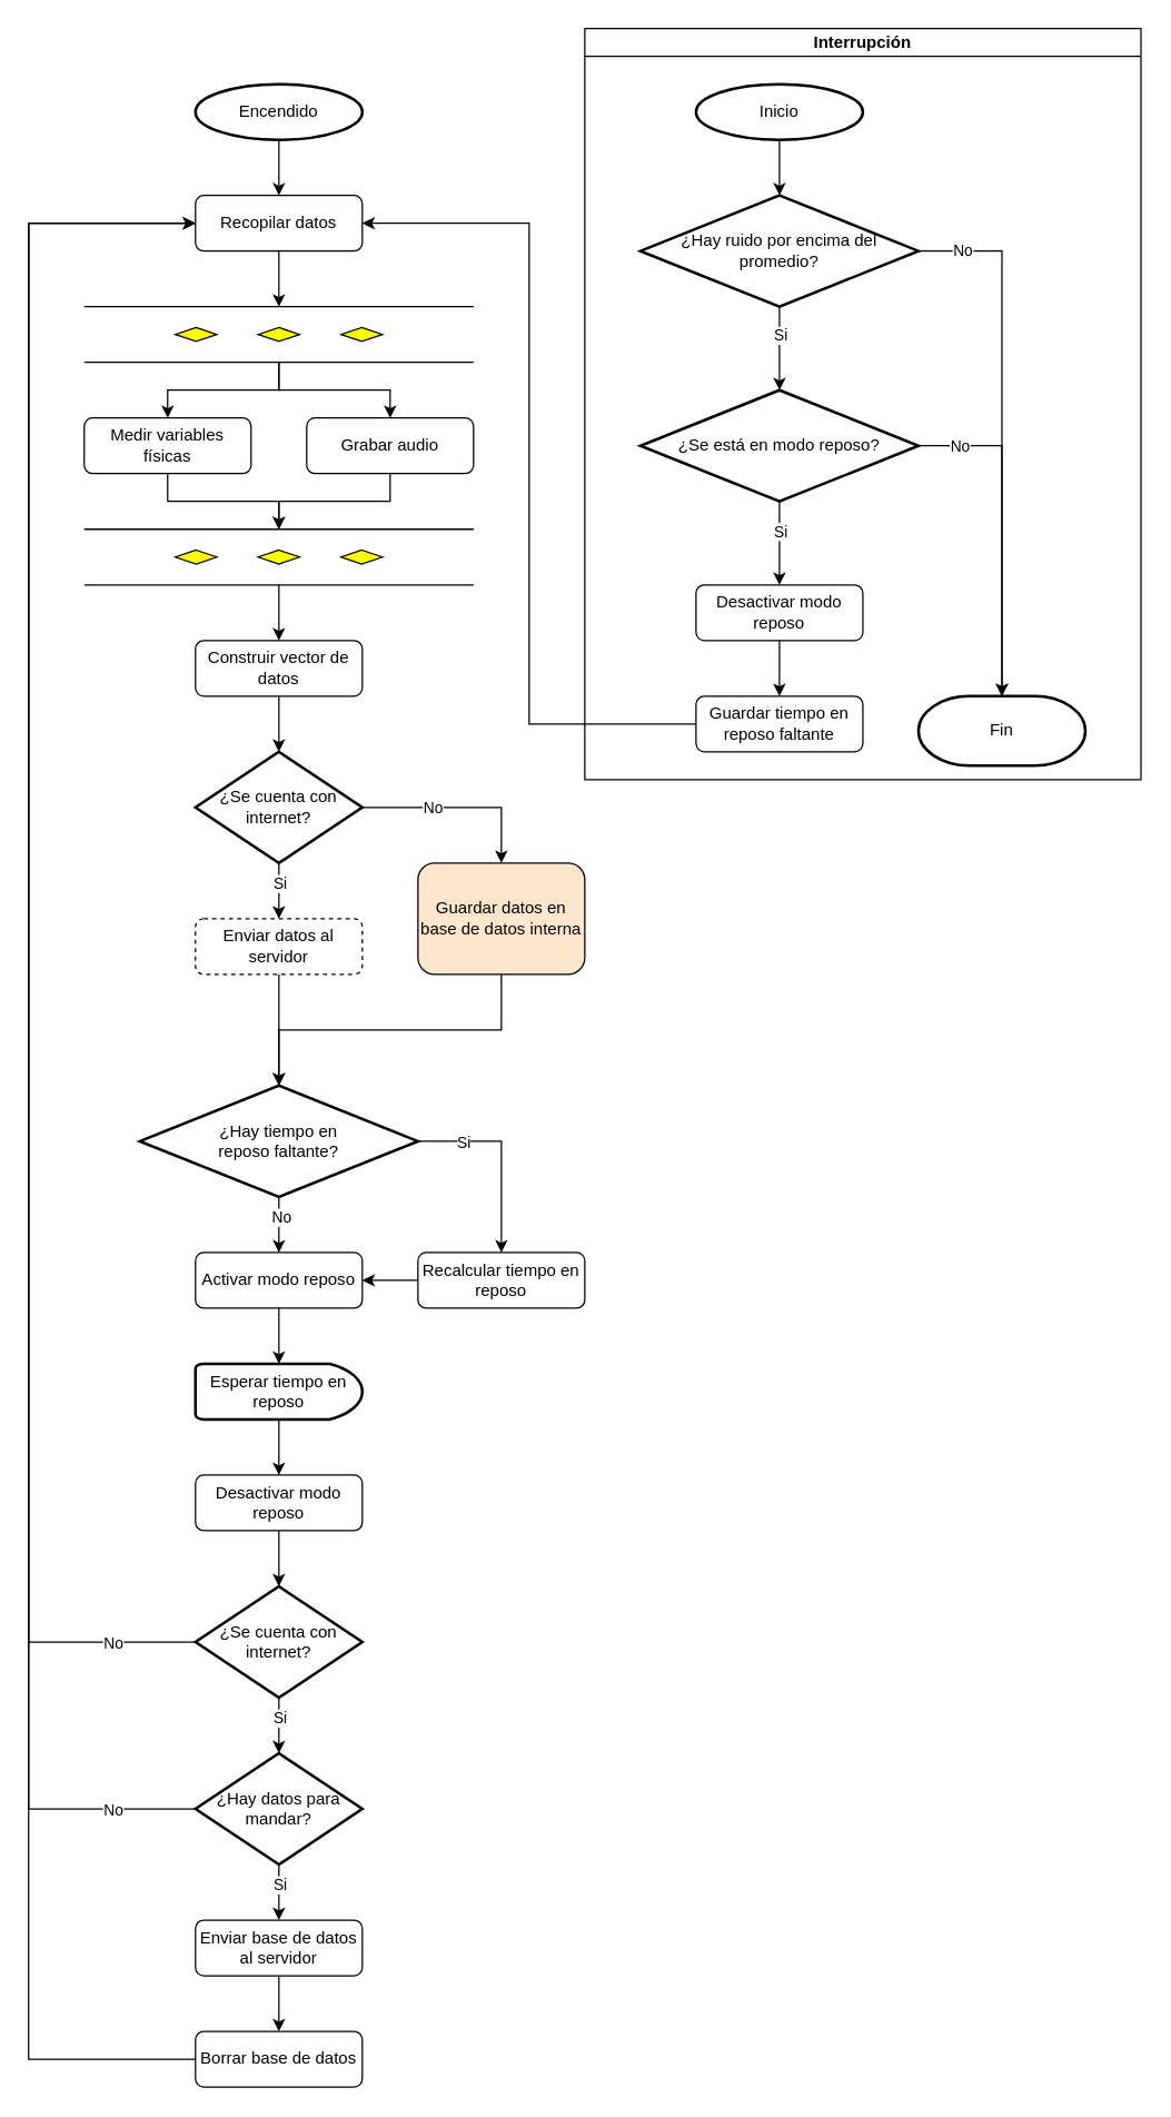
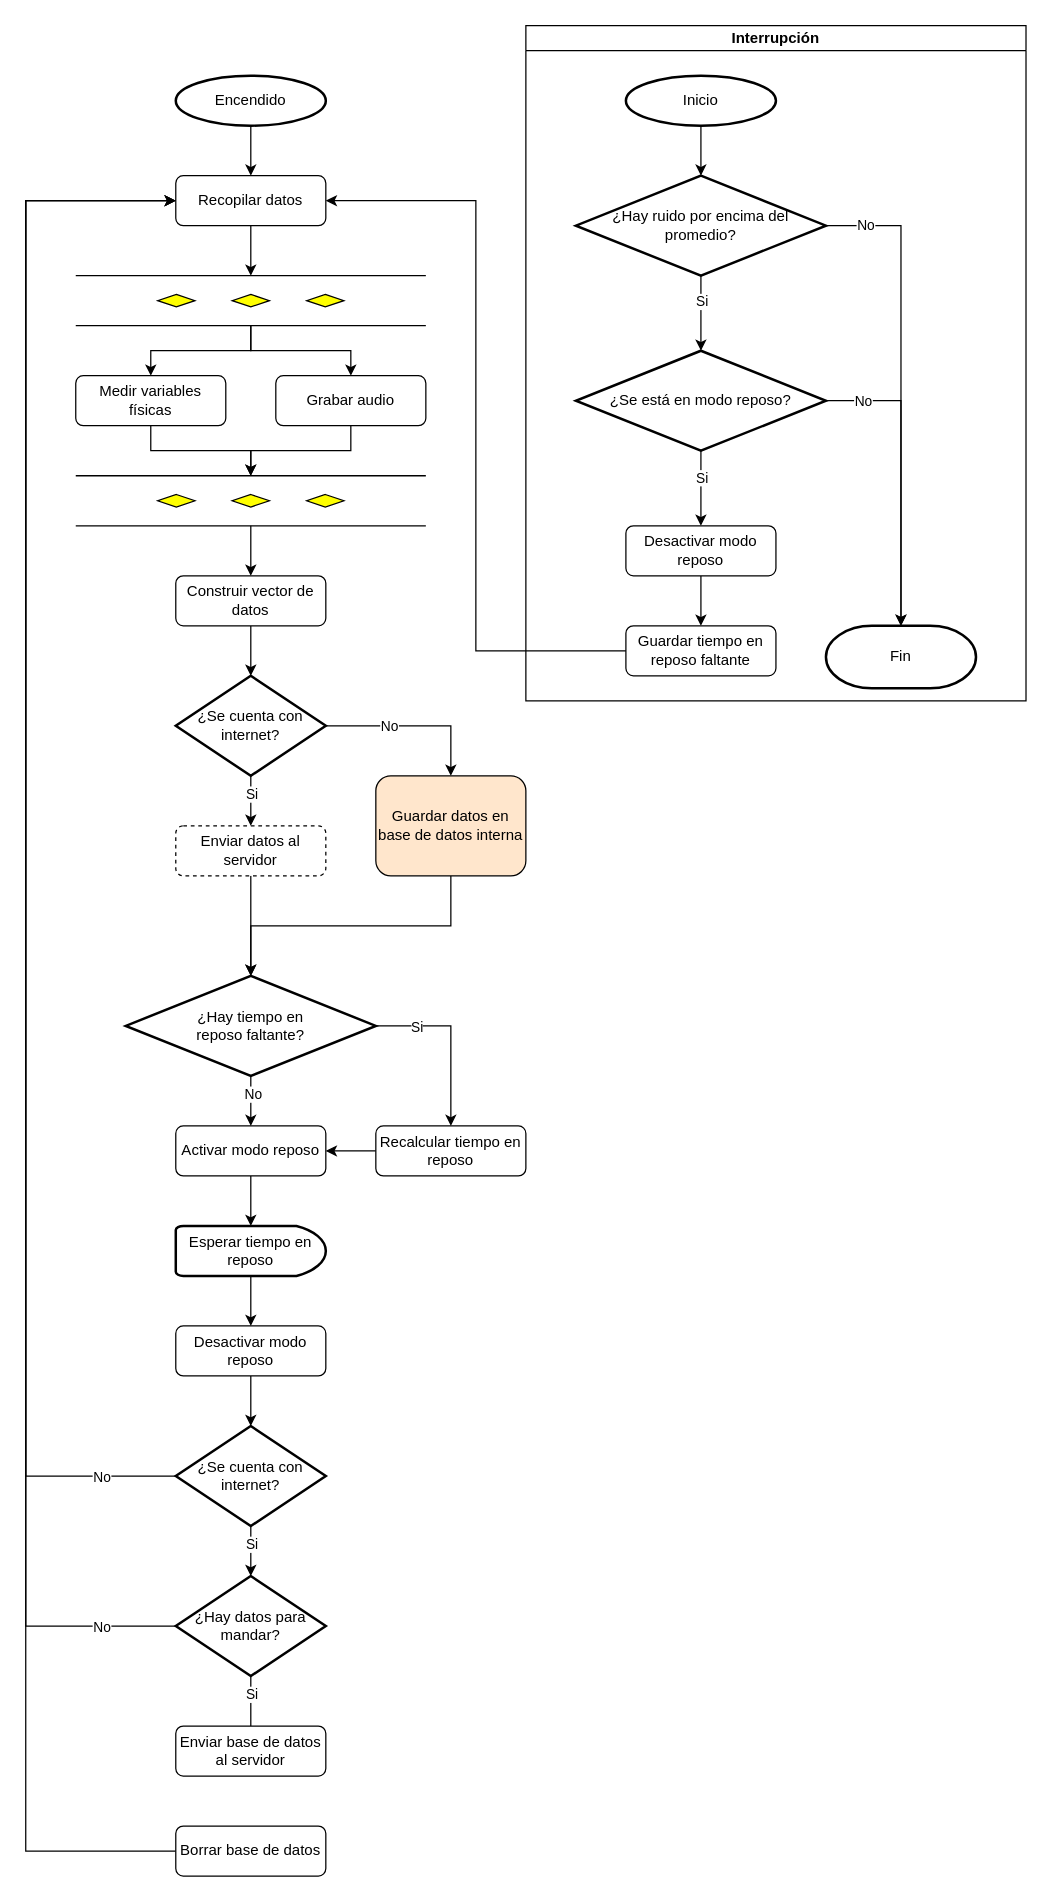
  <mxCell id="0" />
  <mxCell id="1" parent="0" />
  <mxCell id="2" style="edgeStyle=orthogonalEdgeStyle;rounded=0;orthogonalLoop=1;jettySize=auto;html=1;" edge="1" parent="1" source="3" target="40"><mxGeometry relative="1" as="geometry" /></mxCell>
  <mxCell id="3" value="Recopilar datos" style="rounded=1;whiteSpace=wrap;html=1;fontSize=12;glass=0;strokeWidth=1;shadow=0;" parent="1" vertex="1"><mxGeometry x="140" y="140" width="120" height="40" as="geometry" /></mxCell>
  <mxCell id="4" style="edgeStyle=orthogonalEdgeStyle;rounded=0;orthogonalLoop=1;jettySize=auto;html=1;" edge="1" parent="1" source="5" target="16"><mxGeometry relative="1" as="geometry" /></mxCell>
  <mxCell id="5" value="Construir vector de datos" style="rounded=1;whiteSpace=wrap;html=1;fontSize=12;glass=0;strokeWidth=1;shadow=0;" parent="1" vertex="1"><mxGeometry x="140" y="460" width="120" height="40" as="geometry" /></mxCell>
  <mxCell id="6" style="edgeStyle=orthogonalEdgeStyle;rounded=0;orthogonalLoop=1;jettySize=auto;html=1;" edge="1" parent="1" source="7" target="20"><mxGeometry relative="1" as="geometry" /></mxCell>
  <mxCell id="7" value="Esperar tiempo en reposo" style="strokeWidth=2;html=1;shape=mxgraph.flowchart.delay;whiteSpace=wrap;" vertex="1" parent="1"><mxGeometry x="140" y="980" width="120" height="40" as="geometry" /></mxCell>
  <mxCell id="8" style="edgeStyle=orthogonalEdgeStyle;rounded=0;orthogonalLoop=1;jettySize=auto;html=1;" edge="1" parent="1" source="9" target="7"><mxGeometry relative="1" as="geometry" /></mxCell>
  <mxCell id="9" value="Activar modo reposo" style="rounded=1;whiteSpace=wrap;html=1;fontSize=12;glass=0;strokeWidth=1;shadow=0;" vertex="1" parent="1"><mxGeometry x="140" y="900" width="120" height="40" as="geometry" /></mxCell>
  <mxCell id="10" style="edgeStyle=orthogonalEdgeStyle;rounded=0;orthogonalLoop=1;jettySize=auto;html=1;" edge="1" parent="1" source="11" target="68"><mxGeometry relative="1" as="geometry" /></mxCell>
  <mxCell id="11" value="Enviar datos al servidor" style="rounded=1;whiteSpace=wrap;html=1;fontSize=12;glass=0;strokeWidth=1;shadow=0;dashed=1;" vertex="1" parent="1"><mxGeometry x="140" y="660" width="120" height="40" as="geometry" /></mxCell>
  <mxCell id="12" style="edgeStyle=orthogonalEdgeStyle;rounded=0;orthogonalLoop=1;jettySize=auto;html=1;" edge="1" parent="1" source="16" target="11"><mxGeometry relative="1" as="geometry" /></mxCell>
  <mxCell id="13" value="Si" style="edgeLabel;html=1;align=center;verticalAlign=middle;resizable=0;points=[];" vertex="1" connectable="0" parent="12"><mxGeometry x="-0.31" relative="1" as="geometry"><mxPoint as="offset" /></mxGeometry></mxCell>
  <mxCell id="14" style="edgeStyle=orthogonalEdgeStyle;rounded=0;orthogonalLoop=1;jettySize=auto;html=1;" edge="1" parent="1" source="16" target="18"><mxGeometry relative="1" as="geometry"><Array as="points"><mxPoint x="360" y="580" /></Array></mxGeometry></mxCell>
  <mxCell id="15" value="No" style="edgeLabel;html=1;align=center;verticalAlign=middle;resizable=0;points=[];" vertex="1" connectable="0" parent="14"><mxGeometry x="-0.497" y="-1" relative="1" as="geometry"><mxPoint x="15" y="-1" as="offset" /></mxGeometry></mxCell>
  <mxCell id="16" value="¿Se cuenta con internet?" style="strokeWidth=2;html=1;shape=mxgraph.flowchart.decision;whiteSpace=wrap;" vertex="1" parent="1"><mxGeometry x="140" y="540" width="120" height="80" as="geometry" /></mxCell>
  <mxCell id="17" style="edgeStyle=orthogonalEdgeStyle;rounded=0;orthogonalLoop=1;jettySize=auto;html=1;entryX=0.5;entryY=0;entryDx=0;entryDy=0;entryPerimeter=0;" edge="1" parent="1" source="18" target="68"><mxGeometry relative="1" as="geometry"><Array as="points"><mxPoint x="360" y="740" /></Array></mxGeometry></mxCell>
  <mxCell id="18" value="Guardar datos en base de datos interna" style="rounded=1;whiteSpace=wrap;html=1;fontSize=12;glass=0;strokeWidth=1;shadow=0;fillColor=#ffe6cc;" vertex="1" parent="1"><mxGeometry x="300" y="620" width="120" height="80" as="geometry" /></mxCell>
  <mxCell id="19" style="edgeStyle=orthogonalEdgeStyle;rounded=0;orthogonalLoop=1;jettySize=auto;html=1;" edge="1" parent="1" source="20" target="21"><mxGeometry relative="1" as="geometry" /></mxCell>
  <mxCell id="20" value="Desactivar modo reposo" style="rounded=1;whiteSpace=wrap;html=1;fontSize=12;glass=0;strokeWidth=1;shadow=0;" vertex="1" parent="1"><mxGeometry x="140" y="1060" width="120" height="40" as="geometry" /></mxCell>
  <mxCell id="21" value="¿Se cuenta con internet?" style="strokeWidth=2;html=1;shape=mxgraph.flowchart.decision;whiteSpace=wrap;" vertex="1" parent="1"><mxGeometry x="140" y="1140" width="120" height="80" as="geometry" /></mxCell>
  <mxCell id="22" style="edgeStyle=orthogonalEdgeStyle;rounded=0;orthogonalLoop=1;jettySize=auto;html=1;exitX=0.5;exitY=1;exitDx=0;exitDy=0;exitPerimeter=0;entryX=0.5;entryY=0;entryDx=0;entryDy=0;entryPerimeter=0;" edge="1" parent="1" source="21" target="30"><mxGeometry relative="1" as="geometry"><mxPoint x="340" y="1220" as="sourcePoint" /><mxPoint x="230" y="1240" as="targetPoint" /></mxGeometry></mxCell>
  <mxCell id="23" value="Si" style="edgeLabel;html=1;align=center;verticalAlign=middle;resizable=0;points=[];" vertex="1" connectable="0" parent="22"><mxGeometry x="-0.31" relative="1" as="geometry"><mxPoint as="offset" /></mxGeometry></mxCell>
- <mxCell id="24" style="edgeStyle=orthogonalEdgeStyle;rounded=0;orthogonalLoop=1;jettySize=auto;html=1;" edge="1" parent="1" source="25" target="32"><mxGeometry relative="1" as="geometry" /></mxCell>
  <mxCell id="25" value="Enviar base de datos al servidor" style="rounded=1;whiteSpace=wrap;html=1;fontSize=12;glass=0;strokeWidth=1;shadow=0;" vertex="1" parent="1"><mxGeometry x="140" y="1380" width="120" height="40" as="geometry" /></mxCell>
  <mxCell id="26" style="edgeStyle=orthogonalEdgeStyle;rounded=0;orthogonalLoop=1;jettySize=auto;html=1;entryX=0;entryY=0.5;entryDx=0;entryDy=0;exitX=0;exitY=0.5;exitDx=0;exitDy=0;exitPerimeter=0;" edge="1" parent="1" source="30" target="3"><mxGeometry relative="1" as="geometry"><mxPoint x="140" y="930" as="sourcePoint" /><mxPoint x="130" y="310" as="targetPoint" /><Array as="points"><mxPoint x="20" y="1300" /><mxPoint x="20" y="160" /></Array></mxGeometry></mxCell>
  <mxCell id="27" value="No" style="edgeLabel;html=1;align=center;verticalAlign=middle;resizable=0;points=[];" vertex="1" connectable="0" parent="26"><mxGeometry x="-0.94" relative="1" as="geometry"><mxPoint x="-19" as="offset" /></mxGeometry></mxCell>
- <mxCell id="28" style="edgeStyle=orthogonalEdgeStyle;rounded=0;orthogonalLoop=1;jettySize=auto;html=1;" edge="1" parent="1" source="30" target="25"><mxGeometry relative="1" as="geometry" /></mxCell>
+ <mxCell id="28" style="edgeStyle=orthogonalEdgeStyle;rounded=0;orthogonalLoop=1;jettySize=auto;html=1;endArrow=none;" edge="1" parent="1" source="30" target="25"><mxGeometry relative="1" as="geometry" /></mxCell>
  <mxCell id="29" value="Si" style="edgeLabel;html=1;align=center;verticalAlign=middle;resizable=0;points=[];" vertex="1" connectable="0" parent="28"><mxGeometry x="-0.31" relative="1" as="geometry"><mxPoint as="offset" /></mxGeometry></mxCell>
  <mxCell id="30" value="¿Hay datos para mandar?" style="strokeWidth=2;html=1;shape=mxgraph.flowchart.decision;whiteSpace=wrap;" vertex="1" parent="1"><mxGeometry x="140" y="1260" width="120" height="80" as="geometry" /></mxCell>
  <mxCell id="31" style="edgeStyle=orthogonalEdgeStyle;rounded=0;orthogonalLoop=1;jettySize=auto;html=1;entryX=0;entryY=0.5;entryDx=0;entryDy=0;" edge="1" parent="1" source="32" target="3"><mxGeometry relative="1" as="geometry"><mxPoint x="20" y="170" as="targetPoint" /><mxPoint x="140" y="1110.034" as="sourcePoint" /><Array as="points"><mxPoint x="20" y="1480" /><mxPoint x="20" y="160" /></Array></mxGeometry></mxCell>
  <mxCell id="32" value="Borrar base de datos" style="rounded=1;whiteSpace=wrap;html=1;fontSize=12;glass=0;strokeWidth=1;shadow=0;" vertex="1" parent="1"><mxGeometry x="140" y="1460" width="120" height="40" as="geometry" /></mxCell>
  <mxCell id="33" style="edgeStyle=orthogonalEdgeStyle;rounded=0;orthogonalLoop=1;jettySize=auto;html=1;exitX=0;exitY=0.5;exitDx=0;exitDy=0;exitPerimeter=0;" edge="1" parent="1" source="21" target="3"><mxGeometry relative="1" as="geometry"><mxPoint x="140" y="880" as="sourcePoint" /><mxPoint x="150" y="270" as="targetPoint" /><Array as="points"><mxPoint x="20" y="1180" /><mxPoint x="20" y="160" /></Array></mxGeometry></mxCell>
  <mxCell id="34" value="No" style="edgeLabel;html=1;align=center;verticalAlign=middle;resizable=0;points=[];" vertex="1" connectable="0" parent="33"><mxGeometry x="-0.94" relative="1" as="geometry"><mxPoint x="-22" as="offset" /></mxGeometry></mxCell>
  <mxCell id="35" style="edgeStyle=orthogonalEdgeStyle;rounded=0;orthogonalLoop=1;jettySize=auto;html=1;" edge="1" parent="1" source="36" target="42"><mxGeometry relative="1" as="geometry" /></mxCell>
  <mxCell id="36" value="Medir variables físicas" style="rounded=1;whiteSpace=wrap;html=1;fontSize=12;glass=0;strokeWidth=1;shadow=0;" vertex="1" parent="1"><mxGeometry x="60" y="300" width="120" height="40" as="geometry" /></mxCell>
  <mxCell id="37" value="Grabar audio" style="rounded=1;whiteSpace=wrap;html=1;fontSize=12;glass=0;strokeWidth=1;shadow=0;" vertex="1" parent="1"><mxGeometry x="220" y="300" width="120" height="40" as="geometry" /></mxCell>
  <mxCell id="38" style="edgeStyle=orthogonalEdgeStyle;rounded=0;orthogonalLoop=1;jettySize=auto;html=1;" edge="1" parent="1" source="40" target="36"><mxGeometry relative="1" as="geometry" /></mxCell>
  <mxCell id="39" style="edgeStyle=orthogonalEdgeStyle;rounded=0;orthogonalLoop=1;jettySize=auto;html=1;" edge="1" parent="1" source="40" target="37"><mxGeometry relative="1" as="geometry" /></mxCell>
  <mxCell id="40" value="" style="verticalLabelPosition=bottom;verticalAlign=top;html=1;shape=mxgraph.flowchart.parallel_mode;pointerEvents=1" vertex="1" parent="1"><mxGeometry x="60" y="220" width="280" height="40" as="geometry" /></mxCell>
  <mxCell id="41" value="" style="edgeStyle=orthogonalEdgeStyle;rounded=0;orthogonalLoop=1;jettySize=auto;html=1;" edge="1" parent="1" source="42" target="5"><mxGeometry relative="1" as="geometry" /></mxCell>
  <mxCell id="42" value="" style="verticalLabelPosition=bottom;verticalAlign=top;html=1;shape=mxgraph.flowchart.parallel_mode;pointerEvents=1" vertex="1" parent="1"><mxGeometry x="60" width="280" height="40" as="geometry" y="380" /></mxCell>
  <mxCell id="43" style="edgeStyle=orthogonalEdgeStyle;rounded=0;orthogonalLoop=1;jettySize=auto;html=1;entryX=0.5;entryY=0;entryDx=0;entryDy=0;entryPerimeter=0;" edge="1" parent="1" source="37" target="42"><mxGeometry relative="1" as="geometry" /></mxCell>
  <mxCell id="44" style="edgeStyle=orthogonalEdgeStyle;rounded=0;orthogonalLoop=1;jettySize=auto;html=1;" edge="1" parent="1" source="45" target="3"><mxGeometry relative="1" as="geometry" /></mxCell>
  <mxCell id="45" value="Encendido" style="strokeWidth=2;html=1;shape=mxgraph.flowchart.start_1;whiteSpace=wrap;" vertex="1" parent="1"><mxGeometry x="140" y="60" width="120" height="40" as="geometry" /></mxCell>
  <mxCell id="46" value="Interrupción" style="swimlane;whiteSpace=wrap;html=1;startSize=20;" vertex="1" parent="1"><mxGeometry x="420" y="20" width="400" height="540" as="geometry" /></mxCell>
  <mxCell id="47" style="edgeStyle=orthogonalEdgeStyle;rounded=0;orthogonalLoop=1;jettySize=auto;html=1;" edge="1" parent="46" source="48" target="53"><mxGeometry relative="1" as="geometry" /></mxCell>
  <mxCell id="48" value="Inicio" style="strokeWidth=2;html=1;shape=mxgraph.flowchart.start_1;whiteSpace=wrap;" vertex="1" parent="46"><mxGeometry x="80" y="40" width="120" height="40" as="geometry" /></mxCell>
  <mxCell id="49" style="edgeStyle=orthogonalEdgeStyle;rounded=0;orthogonalLoop=1;jettySize=auto;html=1;" edge="1" parent="46" source="53"><mxGeometry relative="1" as="geometry"><mxPoint x="140.0" y="260.0" as="targetPoint" /></mxGeometry></mxCell>
  <mxCell id="50" value="Si" style="edgeLabel;html=1;align=center;verticalAlign=middle;resizable=0;points=[];" vertex="1" connectable="0" parent="49"><mxGeometry x="-0.294" y="1" relative="1" as="geometry"><mxPoint x="-1" y="-1" as="offset" /></mxGeometry></mxCell>
  <mxCell id="51" style="edgeStyle=orthogonalEdgeStyle;rounded=0;orthogonalLoop=1;jettySize=auto;html=1;" edge="1" parent="46" source="53" target="62"><mxGeometry relative="1" as="geometry"><Array as="points"><mxPoint x="300" y="160" /></Array></mxGeometry></mxCell>
  <mxCell id="52" value="No" style="edgeLabel;html=1;align=center;verticalAlign=middle;resizable=0;points=[];" vertex="1" connectable="0" parent="51"><mxGeometry x="-0.835" y="1" relative="1" as="geometry"><mxPoint as="offset" /></mxGeometry></mxCell>
  <mxCell id="53" value="¿Hay ruido por encima del promedio?" style="strokeWidth=2;html=1;shape=mxgraph.flowchart.decision;whiteSpace=wrap;" vertex="1" parent="46"><mxGeometry x="40" y="120" width="200" height="80" as="geometry" /></mxCell>
  <mxCell id="54" style="edgeStyle=orthogonalEdgeStyle;rounded=0;orthogonalLoop=1;jettySize=auto;html=1;" edge="1" parent="46" source="58" target="60"><mxGeometry relative="1" as="geometry" /></mxCell>
  <mxCell id="55" value="Si" style="edgeLabel;html=1;align=center;verticalAlign=middle;resizable=0;points=[];" vertex="1" connectable="0" parent="54"><mxGeometry x="-0.312" y="1" relative="1" as="geometry"><mxPoint x="-1" as="offset" /></mxGeometry></mxCell>
  <mxCell id="56" style="edgeStyle=orthogonalEdgeStyle;rounded=0;orthogonalLoop=1;jettySize=auto;html=1;" edge="1" parent="46" source="58" target="62"><mxGeometry relative="1" as="geometry"><Array as="points"><mxPoint x="300" y="300" /></Array></mxGeometry></mxCell>
  <mxCell id="57" value="&lt;div&gt;No&lt;br&gt;&lt;/div&gt;" style="edgeLabel;html=1;align=center;verticalAlign=middle;resizable=0;points=[];" vertex="1" connectable="0" parent="56"><mxGeometry x="-0.761" y="-2" relative="1" as="geometry"><mxPoint y="-2" as="offset" /></mxGeometry></mxCell>
  <mxCell id="58" value="¿Se está en modo reposo?" style="strokeWidth=2;html=1;shape=mxgraph.flowchart.decision;whiteSpace=wrap;" vertex="1" parent="46"><mxGeometry x="40" y="260" width="200" height="80" as="geometry" /></mxCell>
  <mxCell id="59" style="edgeStyle=orthogonalEdgeStyle;rounded=0;orthogonalLoop=1;jettySize=auto;html=1;" edge="1" parent="46" source="60" target="61"><mxGeometry relative="1" as="geometry" /></mxCell>
  <mxCell id="60" value="Desactivar modo reposo" style="rounded=1;whiteSpace=wrap;html=1;fontSize=12;glass=0;strokeWidth=1;shadow=0;" vertex="1" parent="46"><mxGeometry x="80" y="400" width="120" height="40" as="geometry" /></mxCell>
  <mxCell id="61" value="Guardar tiempo en reposo faltante" style="rounded=1;whiteSpace=wrap;html=1;fontSize=12;glass=0;strokeWidth=1;shadow=0;" vertex="1" parent="46"><mxGeometry x="80" y="480" width="120" height="40" as="geometry" /></mxCell>
  <mxCell id="62" value="Fin" style="strokeWidth=2;html=1;shape=mxgraph.flowchart.terminator;whiteSpace=wrap;" vertex="1" parent="46"><mxGeometry x="240" y="480" width="120" height="50" as="geometry" /></mxCell>
  <mxCell id="63" style="edgeStyle=orthogonalEdgeStyle;rounded=0;orthogonalLoop=1;jettySize=auto;html=1;" edge="1" parent="1" source="61" target="3"><mxGeometry relative="1" as="geometry"><Array as="points"><mxPoint x="380" y="520" /><mxPoint x="380" y="160" /></Array></mxGeometry></mxCell>
  <mxCell id="64" style="edgeStyle=orthogonalEdgeStyle;rounded=0;orthogonalLoop=1;jettySize=auto;html=1;" edge="1" parent="1" source="68" target="9"><mxGeometry relative="1" as="geometry" /></mxCell>
  <mxCell id="65" value="No" style="edgeLabel;html=1;align=center;verticalAlign=middle;resizable=0;points=[];" vertex="1" connectable="0" parent="64"><mxGeometry x="-0.29" y="1" relative="1" as="geometry"><mxPoint as="offset" /></mxGeometry></mxCell>
  <mxCell id="66" style="edgeStyle=orthogonalEdgeStyle;rounded=0;orthogonalLoop=1;jettySize=auto;html=1;" edge="1" parent="1" source="68" target="70"><mxGeometry relative="1" as="geometry"><mxPoint x="340" y="820" as="targetPoint" /><Array as="points"><mxPoint x="360" y="820" /></Array></mxGeometry></mxCell>
  <mxCell id="67" value="Si" style="edgeLabel;html=1;align=center;verticalAlign=middle;resizable=0;points=[];" vertex="1" connectable="0" parent="66"><mxGeometry x="-0.539" relative="1" as="geometry"><mxPoint as="offset" /></mxGeometry></mxCell>
  <mxCell id="68" value="¿Hay tiempo en &lt;br&gt;reposo faltante?" style="strokeWidth=2;html=1;shape=mxgraph.flowchart.decision;whiteSpace=wrap;" vertex="1" parent="1"><mxGeometry x="100" y="780" width="200" height="80" as="geometry" /></mxCell>
  <mxCell id="69" style="edgeStyle=orthogonalEdgeStyle;rounded=0;orthogonalLoop=1;jettySize=auto;html=1;" edge="1" parent="1" source="70" target="9"><mxGeometry relative="1" as="geometry" /></mxCell>
  <mxCell id="70" value="Recalcular tiempo en reposo" style="rounded=1;whiteSpace=wrap;html=1;fontSize=12;glass=0;strokeWidth=1;shadow=0;" vertex="1" parent="1"><mxGeometry x="300" y="900" width="120" height="40" as="geometry" /></mxCell>
